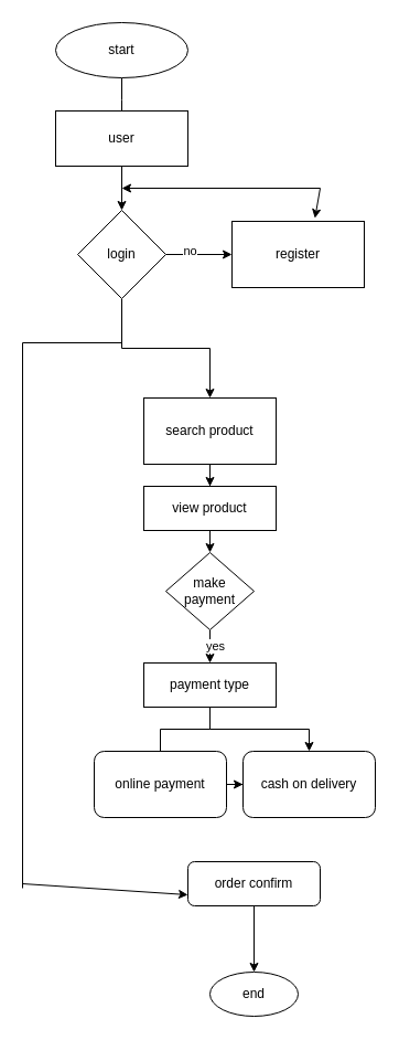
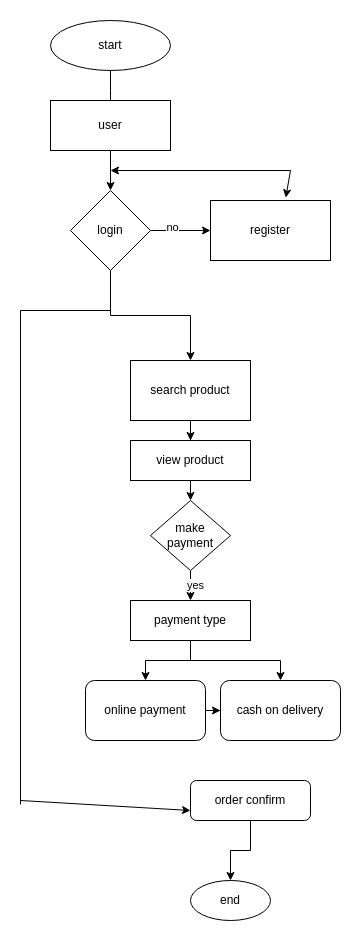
  <mxCell id="0" />
  <mxCell id="1" parent="0" />
  <mxCell id="2" value="" style="edgeStyle=orthogonalEdgeStyle;rounded=0;orthogonalLoop=1;jettySize=auto;html=1;" edge="1" parent="1" source="3"><mxGeometry relative="1" as="geometry"><mxPoint x="110" y="110" as="targetPoint" /></mxGeometry></mxCell>
  <mxCell id="3" value="start" style="ellipse;whiteSpace=wrap;html=1;" vertex="1" parent="1"><mxGeometry x="50" y="20" width="120" height="50" as="geometry" /></mxCell>
  <mxCell id="4" value="" style="edgeStyle=orthogonalEdgeStyle;rounded=0;orthogonalLoop=1;jettySize=auto;html=1;" edge="1" parent="1" source="5" target="9"><mxGeometry relative="1" as="geometry" /></mxCell>
  <mxCell id="5" value="user" style="rounded=0;whiteSpace=wrap;html=1;" vertex="1" parent="1"><mxGeometry x="50" y="100" width="120" height="50" as="geometry" /></mxCell>
  <mxCell id="6" value="" style="edgeStyle=orthogonalEdgeStyle;rounded=0;orthogonalLoop=1;jettySize=auto;html=1;" edge="1" parent="1" source="9" target="10"><mxGeometry relative="1" as="geometry" /></mxCell>
  <mxCell id="7" value="no" style="edgeLabel;html=1;align=center;verticalAlign=middle;resizable=0;points=[];" vertex="1" connectable="0" parent="6"><mxGeometry x="-0.307" y="4" relative="1" as="geometry"><mxPoint as="offset" /></mxGeometry></mxCell>
  <mxCell id="8" value="" style="edgeStyle=orthogonalEdgeStyle;rounded=0;orthogonalLoop=1;jettySize=auto;html=1;" edge="1" parent="1" source="9" target="13"><mxGeometry relative="1" as="geometry" /></mxCell>
  <mxCell id="9" value="login" style="rhombus;whiteSpace=wrap;html=1;rounded=0;" vertex="1" parent="1"><mxGeometry x="70" y="190" width="80" height="80" as="geometry" /></mxCell>
  <mxCell id="10" value="register" style="whiteSpace=wrap;html=1;rounded=0;" vertex="1" parent="1"><mxGeometry x="210" y="200" width="120" height="60" as="geometry" /></mxCell>
  <mxCell id="11" value="" style="endArrow=classic;startArrow=classic;html=1;rounded=0;exitX=0.627;exitY=-0.047;exitDx=0;exitDy=0;exitPerimeter=0;" edge="1" parent="1" source="10"><mxGeometry width="50" height="50" relative="1" as="geometry"><mxPoint x="470" y="140" as="sourcePoint" /><mxPoint x="110" y="170" as="targetPoint" /><Array as="points"><mxPoint x="290" y="170" /></Array></mxGeometry></mxCell>
  <mxCell id="12" value="" style="edgeStyle=orthogonalEdgeStyle;rounded=0;orthogonalLoop=1;jettySize=auto;html=1;" edge="1" parent="1" source="13" target="15"><mxGeometry relative="1" as="geometry" /></mxCell>
  <mxCell id="13" value="search product" style="whiteSpace=wrap;html=1;rounded=0;" vertex="1" parent="1"><mxGeometry x="130" y="360" width="120" height="60" as="geometry" /></mxCell>
  <mxCell id="14" value="" style="edgeStyle=orthogonalEdgeStyle;rounded=0;orthogonalLoop=1;jettySize=auto;html=1;" edge="1" parent="1" source="15"><mxGeometry relative="1" as="geometry"><mxPoint x="190" y="500" as="targetPoint" /></mxGeometry></mxCell>
  <mxCell id="15" value="view product" style="whiteSpace=wrap;html=1;rounded=0;" vertex="1" parent="1"><mxGeometry x="130" y="440" width="120" height="40" as="geometry" /></mxCell>
  <mxCell id="16" value="" style="edgeStyle=orthogonalEdgeStyle;rounded=0;orthogonalLoop=1;jettySize=auto;html=1;" edge="1" parent="1" source="18" target="21"><mxGeometry relative="1" as="geometry" /></mxCell>
  <mxCell id="17" value="yes" style="edgeLabel;html=1;align=center;verticalAlign=middle;resizable=0;points=[];" vertex="1" connectable="0" parent="16"><mxGeometry x="0.376" y="4" relative="1" as="geometry"><mxPoint as="offset" /></mxGeometry></mxCell>
  <mxCell id="18" value="make&lt;br&gt;payment" style="rhombus;whiteSpace=wrap;html=1;" vertex="1" parent="1"><mxGeometry x="150" y="500" width="80" height="70" as="geometry" /></mxCell>
- <mxCell id="19" value="" style="edgeStyle=orthogonalEdgeStyle;rounded=0;orthogonalLoop=1;jettySize=auto;html=1;endArrow=none;" edge="1" parent="1" source="21" target="23"><mxGeometry relative="1" as="geometry" /></mxCell>
+ <mxCell id="19" value="" style="edgeStyle=orthogonalEdgeStyle;rounded=0;orthogonalLoop=1;jettySize=auto;html=1;" edge="1" parent="1" source="21" target="23"><mxGeometry relative="1" as="geometry" /></mxCell>
  <mxCell id="20" value="" style="edgeStyle=orthogonalEdgeStyle;rounded=0;orthogonalLoop=1;jettySize=auto;html=1;" edge="1" parent="1" source="21" target="24"><mxGeometry relative="1" as="geometry" /></mxCell>
  <mxCell id="21" value="payment type" style="whiteSpace=wrap;html=1;" vertex="1" parent="1"><mxGeometry x="130" y="600" width="120" height="40" as="geometry" /></mxCell>
  <mxCell id="22" value="" style="edgeStyle=orthogonalEdgeStyle;rounded=0;orthogonalLoop=1;jettySize=auto;html=1;" edge="1" parent="1" source="23" target="24"><mxGeometry relative="1" as="geometry" /></mxCell>
  <mxCell id="23" value="online payment" style="rounded=1;whiteSpace=wrap;html=1;" vertex="1" parent="1"><mxGeometry x="85" y="680" width="120" height="60" as="geometry" /></mxCell>
  <mxCell id="24" value="cash on delivery" style="rounded=1;whiteSpace=wrap;html=1;" vertex="1" parent="1"><mxGeometry x="220" y="680" width="120" height="60" as="geometry" /></mxCell>
  <mxCell id="25" value="" style="edgeStyle=orthogonalEdgeStyle;rounded=0;orthogonalLoop=1;jettySize=auto;html=1;" edge="1" parent="1" source="26" target="27"><mxGeometry relative="1" as="geometry" /></mxCell>
- <mxCell id="26" value="order confirm" style="whiteSpace=wrap;html=1;rounded=1;" vertex="1" parent="1"><mxGeometry x="170" y="780" width="120" height="40" as="geometry" /></mxCell>
+ <mxCell id="26" value="order confirm" style="whiteSpace=wrap;html=1;rounded=1;" vertex="1" parent="1"><mxGeometry x="190" y="780" width="120" height="40" as="geometry" /></mxCell>
  <mxCell id="27" value="end" style="ellipse;whiteSpace=wrap;html=1;rounded=1;" vertex="1" parent="1"><mxGeometry x="190" y="880" width="80" height="40" as="geometry" /></mxCell>
  <mxCell id="28" value="" style="endArrow=none;html=1;rounded=0;" edge="1" parent="1"><mxGeometry width="50" height="50" relative="1" as="geometry"><mxPoint x="20" y="804" as="sourcePoint" /><mxPoint x="110" y="310" as="targetPoint" /><Array as="points"><mxPoint x="20" y="310" /></Array></mxGeometry></mxCell>
  <mxCell id="29" value="" style="endArrow=classic;html=1;rounded=0;entryX=0;entryY=0.75;entryDx=0;entryDy=0;" edge="1" parent="1" target="26"><mxGeometry width="50" height="50" relative="1" as="geometry"><mxPoint x="20" y="800" as="sourcePoint" /><mxPoint x="70" y="750" as="targetPoint" /></mxGeometry></mxCell>
